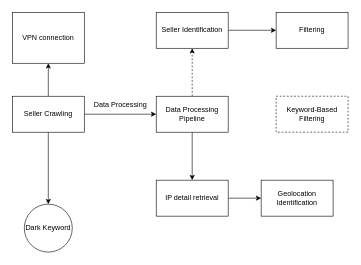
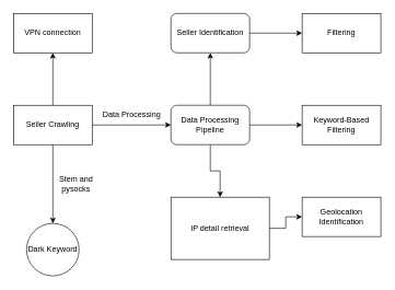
  <mxCell id="0" />
  <mxCell id="1" parent="0" />
  <mxCell id="2" value="" style="edgeStyle=orthogonalEdgeStyle;rounded=0;orthogonalLoop=1;jettySize=auto;html=1;" edge="1" parent="1" source="5" target="10"><mxGeometry relative="1" as="geometry" /></mxCell>
  <mxCell id="3" style="edgeStyle=orthogonalEdgeStyle;rounded=0;orthogonalLoop=1;jettySize=auto;html=1;exitX=1;exitY=0.5;exitDx=0;exitDy=0;entryX=0;entryY=0.5;entryDx=0;entryDy=0;" edge="1" parent="1" source="5" target="9"><mxGeometry relative="1" as="geometry" /></mxCell>
  <mxCell id="4" value="" style="edgeStyle=orthogonalEdgeStyle;rounded=0;orthogonalLoop=1;jettySize=auto;html=1;" edge="1" parent="1" source="5" target="19"><mxGeometry relative="1" as="geometry" /></mxCell>
  <mxCell id="5" value="Seller Crawling" style="rounded=0;whiteSpace=wrap;html=1;" vertex="1" parent="1"><mxGeometry x="20" y="160" width="120" height="60" as="geometry" /></mxCell>
- <mxCell id="7" value="" style="edgeStyle=orthogonalEdgeStyle;rounded=0;orthogonalLoop=1;jettySize=auto;html=1;dashed=1;" edge="1" parent="1" source="9" target="15"><mxGeometry relative="1" as="geometry" /></mxCell>
+ <mxCell id="6" value="" style="edgeStyle=orthogonalEdgeStyle;rounded=0;orthogonalLoop=1;jettySize=auto;html=1;" edge="1" parent="1" source="9" target="13"><mxGeometry relative="1" as="geometry" /></mxCell>
+ <mxCell id="7" value="" style="edgeStyle=orthogonalEdgeStyle;rounded=0;orthogonalLoop=1;jettySize=auto;html=1;" edge="1" parent="1" source="9" target="15"><mxGeometry relative="1" as="geometry" /></mxCell>
  <mxCell id="8" value="" style="edgeStyle=orthogonalEdgeStyle;rounded=0;orthogonalLoop=1;jettySize=auto;html=1;" edge="1" parent="1" source="9" target="17"><mxGeometry relative="1" as="geometry" /></mxCell>
- <mxCell id="9" value="Data Processing Pipeline" style="rounded=0;whiteSpace=wrap;html=1;" vertex="1" parent="1"><mxGeometry x="260" y="160" width="120" height="60" as="geometry" /></mxCell>
+ <mxCell id="9" value="Data Processing Pipeline" style="whiteSpace=wrap;html=1;rounded=1;" vertex="1" parent="1"><mxGeometry x="260" y="160" width="120" height="60" as="geometry" /></mxCell>
  <mxCell id="10" value="Dark Keyword" style="ellipse;whiteSpace=wrap;html=1;rounded=0;" vertex="1" parent="1"><mxGeometry x="40" y="340" width="80" height="80" as="geometry" /></mxCell>
+ <mxCell id="11" value="Stem and&lt;br&gt;pysocks" style="text;html=1;align=center;verticalAlign=middle;resizable=0;points=[];autosize=1;strokeColor=none;fillColor=none;" vertex="1" parent="1"><mxGeometry x="80" y="260" width="70" height="40" as="geometry" /></mxCell>
  <mxCell id="12" value="Data Processing" style="text;html=1;align=center;verticalAlign=middle;resizable=0;points=[];autosize=1;strokeColor=none;fillColor=none;" vertex="1" parent="1"><mxGeometry x="150" y="160" width="100" height="30" as="geometry" /></mxCell>
- <mxCell id="13" value="Keyword-Based Filtering" style="rounded=0;whiteSpace=wrap;html=1;dashed=1;" vertex="1" parent="1"><mxGeometry x="460" y="160" width="120" height="60" as="geometry" /></mxCell>
+ <mxCell id="13" value="Keyword-Based Filtering" style="rounded=0;whiteSpace=wrap;html=1;" vertex="1" parent="1"><mxGeometry x="460" y="160" width="120" height="60" as="geometry" /></mxCell>
  <mxCell id="14" value="" style="edgeStyle=orthogonalEdgeStyle;rounded=0;orthogonalLoop=1;jettySize=auto;html=1;" edge="1" parent="1" source="15" target="20"><mxGeometry relative="1" as="geometry" /></mxCell>
- <mxCell id="15" value="Seller Identification" style="rounded=0;whiteSpace=wrap;html=1;" vertex="1" parent="1"><mxGeometry x="260" y="20" width="120" height="60" as="geometry" /></mxCell>
+ <mxCell id="15" value="Seller Identification" style="whiteSpace=wrap;html=1;rounded=1;" vertex="1" parent="1"><mxGeometry x="260" y="20" width="120" height="60" as="geometry" /></mxCell>
  <mxCell id="16" value="" style="edgeStyle=orthogonalEdgeStyle;rounded=0;orthogonalLoop=1;jettySize=auto;html=1;" edge="1" parent="1" source="17" target="18"><mxGeometry relative="1" as="geometry" /></mxCell>
- <mxCell id="17" value="IP detail retrieval" style="rounded=0;whiteSpace=wrap;html=1;" vertex="1" parent="1"><mxGeometry x="260" y="300" width="120" height="60" as="geometry" /></mxCell>
- <mxCell id="18" value="Geolocation Identification" style="rounded=0;whiteSpace=wrap;html=1;" vertex="1" parent="1"><mxGeometry x="435" y="300" width="120" height="60" as="geometry" /></mxCell>
- <mxCell id="19" value="VPN connection" style="rounded=0;whiteSpace=wrap;html=1;" vertex="1" parent="1"><mxGeometry x="20" y="20" width="120" height="85" as="geometry" /></mxCell>
+ <mxCell id="17" value="IP detail retrieval" style="rounded=0;whiteSpace=wrap;html=1;" vertex="1" parent="1"><mxGeometry x="260" y="300" width="150" height="95" as="geometry" /></mxCell>
+ <mxCell id="18" value="Geolocation Identification" style="rounded=0;whiteSpace=wrap;html=1;" vertex="1" parent="1"><mxGeometry x="460" y="300" width="120" height="60" as="geometry" /></mxCell>
+ <mxCell id="19" value="VPN connection" style="rounded=0;whiteSpace=wrap;html=1;" vertex="1" parent="1"><mxGeometry x="20" y="20" width="120" height="60" as="geometry" /></mxCell>
  <mxCell id="20" value="Filtering" style="rounded=0;whiteSpace=wrap;html=1;" vertex="1" parent="1"><mxGeometry x="460" y="20" width="120" height="60" as="geometry" /></mxCell>
